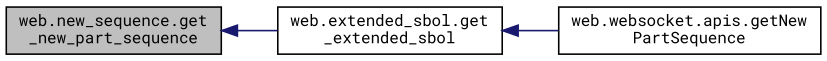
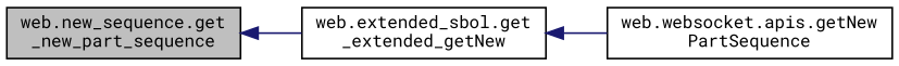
  digraph {
    fontname="Roboto Mono"
    rankdir=LR
    node [color=black fillcolor=white fontname="Roboto Mono" fontsize=10 shape=record style=filled]
    edge [color=midnightblue dir=back fontname="Roboto Mono" fontsize=10 labelfontname=Helvetica labelfontsize=10 style=solid]
    n1 [fillcolor=grey75 fontcolor=black height=0.2 label="web.new_sequence.get\l_new_part_sequence" width=0.4]
-   n2 [height=0.2 label="web.extended_sbol.get\l_extended_sbol" width=0.4]
+   n2 [height=0.2 label="web.extended_sbol.get\l_extended_getNew" width=0.4]
    n3 [height=0.2 label="web.websocket.apis.getNew\lPartSequence" width=0.4]
    n1 -> n2
    n2 -> n3
  }
